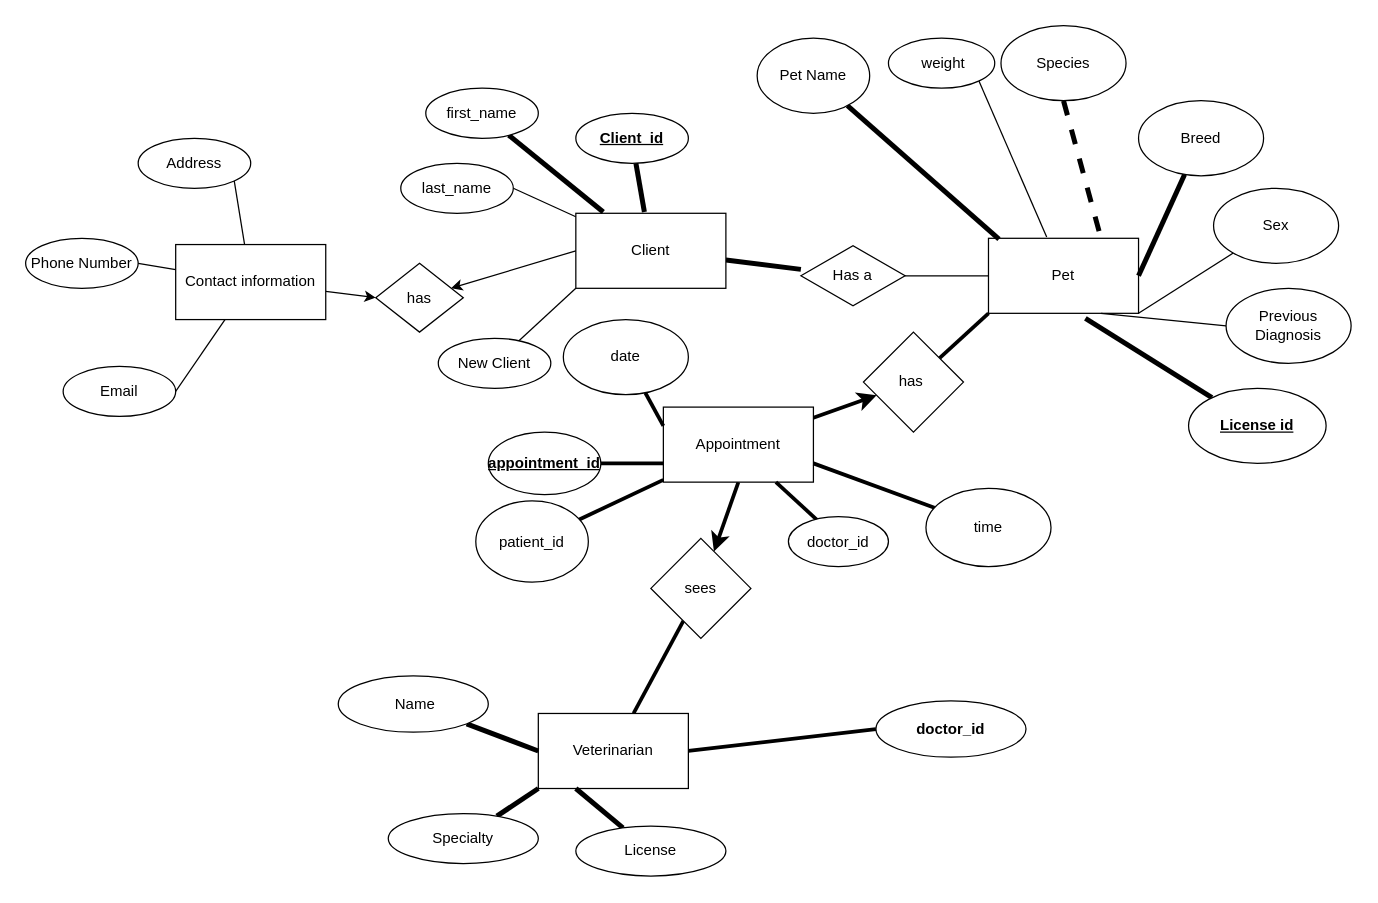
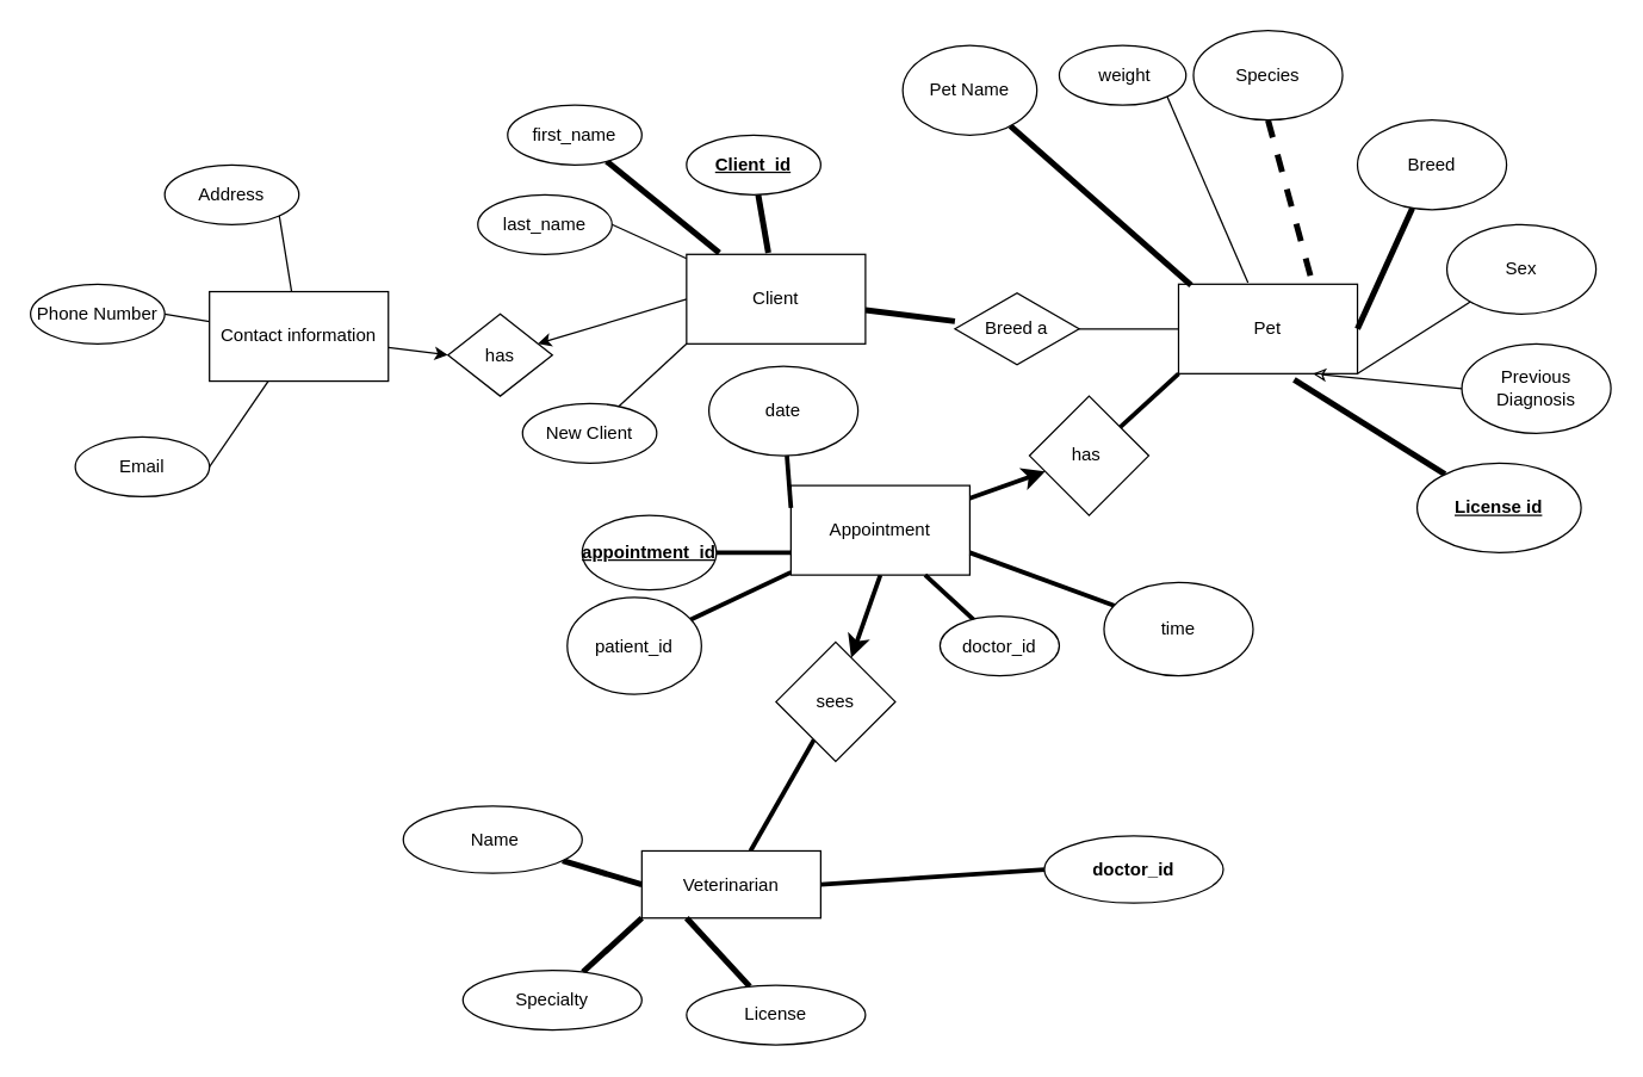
  <mxCell id="0" />
  <mxCell id="1" parent="0" />
  <mxCell id="2" style="edgeStyle=none;html=1;endArrow=none;endFill=0;strokeWidth=4;startArrow=none;startFill=0;" parent="1" source="4" target="6" edge="1"><mxGeometry relative="1" as="geometry" /></mxCell>
  <mxCell id="3" style="edgeStyle=none;html=1;entryX=1;entryY=0.5;entryDx=0;entryDy=0;startArrow=none;startFill=0;endArrow=none;endFill=0;strokeWidth=1;" parent="1" source="4" target="46" edge="1"><mxGeometry relative="1" as="geometry" /></mxCell>
  <mxCell id="4" value="Client" style="rounded=0;whiteSpace=wrap;html=1;" parent="1" vertex="1"><mxGeometry x="460" y="170" width="120" height="60" as="geometry" /></mxCell>
  <mxCell id="5" style="edgeStyle=none;html=1;entryX=0;entryY=0.5;entryDx=0;entryDy=0;fontFamily=Helvetica;fontSize=12;fontColor=default;startArrow=none;startFill=0;endArrow=none;endFill=0;targetPerimeterSpacing=1;strokeWidth=1;" parent="1" source="6" target="7" edge="1"><mxGeometry relative="1" as="geometry" /></mxCell>
- <mxCell id="6" value="Has a" style="html=1;whiteSpace=wrap;aspect=fixed;shape=isoRectangle;" parent="1" vertex="1"><mxGeometry x="640" y="195" width="83.33" height="50" as="geometry" /></mxCell>
+ <mxCell id="6" value="Breed a" style="html=1;whiteSpace=wrap;aspect=fixed;shape=isoRectangle;" parent="1" vertex="1"><mxGeometry x="640" y="195" width="83.33" height="50" as="geometry" /></mxCell>
  <mxCell id="7" value="Pet" style="rounded=0;whiteSpace=wrap;html=1;" parent="1" vertex="1"><mxGeometry x="790" y="190" width="120" height="60" as="geometry" /></mxCell>
  <mxCell id="8" style="edgeStyle=none;html=1;fontFamily=Helvetica;fontSize=12;fontColor=default;endArrow=none;endFill=0;targetPerimeterSpacing=1;strokeWidth=4;" parent="1" source="9" target="4" edge="1"><mxGeometry relative="1" as="geometry" /></mxCell>
  <mxCell id="9" value="first_name" style="ellipse;whiteSpace=wrap;html=1;rotation=0;" parent="1" vertex="1"><mxGeometry x="340" y="70" width="90" height="40" as="geometry" /></mxCell>
  <mxCell id="10" style="edgeStyle=none;html=1;fontFamily=Helvetica;fontSize=12;fontColor=default;endArrow=none;endFill=0;targetPerimeterSpacing=1;strokeWidth=4;" parent="1" source="11" target="4" edge="1"><mxGeometry relative="1" as="geometry" /></mxCell>
  <mxCell id="11" value="&lt;u&gt;&lt;b&gt;Client_id&lt;/b&gt;&lt;/u&gt;" style="ellipse;whiteSpace=wrap;html=1;rotation=0;" parent="1" vertex="1"><mxGeometry x="460" y="90" width="90" height="40" as="geometry" /></mxCell>
  <mxCell id="12" value="Address" style="ellipse;whiteSpace=wrap;html=1;rotation=0;" parent="1" vertex="1"><mxGeometry x="110" y="110" width="90" height="40" as="geometry" /></mxCell>
  <mxCell id="13" style="edgeStyle=none;html=1;entryX=0;entryY=1;entryDx=0;entryDy=0;startArrow=none;startFill=0;endArrow=none;endFill=0;strokeWidth=1;" parent="1" source="14" target="4" edge="1"><mxGeometry relative="1" as="geometry" /></mxCell>
  <mxCell id="14" value="New Client" style="ellipse;whiteSpace=wrap;html=1;rotation=0;" parent="1" vertex="1"><mxGeometry x="350" y="270" width="90" height="40" as="geometry" /></mxCell>
  <mxCell id="15" value="Phone Number" style="ellipse;whiteSpace=wrap;html=1;rotation=0;" parent="1" vertex="1"><mxGeometry x="20" y="190" width="90" height="40" as="geometry" /></mxCell>
  <mxCell id="16" style="edgeStyle=none;html=1;entryX=0.646;entryY=1.067;entryDx=0;entryDy=0;entryPerimeter=0;fontFamily=Helvetica;fontSize=12;fontColor=default;endArrow=none;endFill=0;targetPerimeterSpacing=1;strokeWidth=4;" parent="1" source="17" target="7" edge="1"><mxGeometry relative="1" as="geometry" /></mxCell>
  <mxCell id="17" value="&lt;u&gt;&lt;b&gt;License id&lt;/b&gt;&lt;/u&gt;" style="ellipse;whiteSpace=wrap;html=1;" parent="1" vertex="1"><mxGeometry x="950" y="310" width="110" height="60" as="geometry" /></mxCell>
  <mxCell id="18" style="edgeStyle=none;html=1;entryX=0.07;entryY=0.011;entryDx=0;entryDy=0;entryPerimeter=0;fontFamily=Helvetica;fontSize=12;fontColor=default;endArrow=none;endFill=0;targetPerimeterSpacing=1;strokeWidth=4;" parent="1" source="19" target="7" edge="1"><mxGeometry relative="1" as="geometry" /></mxCell>
  <mxCell id="19" value="Pet Name" style="ellipse;whiteSpace=wrap;html=1;" parent="1" vertex="1"><mxGeometry x="605" y="30" width="90" height="60" as="geometry" /></mxCell>
  <mxCell id="20" style="edgeStyle=none;html=1;entryX=1;entryY=0.5;entryDx=0;entryDy=0;fontFamily=Helvetica;fontSize=12;fontColor=default;endArrow=none;endFill=0;targetPerimeterSpacing=1;strokeWidth=4;" parent="1" source="21" target="7" edge="1"><mxGeometry relative="1" as="geometry" /></mxCell>
  <mxCell id="21" value="Breed" style="ellipse;whiteSpace=wrap;html=1;" parent="1" vertex="1"><mxGeometry x="910" y="80" width="100" height="60" as="geometry" /></mxCell>
  <mxCell id="22" style="edgeStyle=none;html=1;entryX=1;entryY=1;entryDx=0;entryDy=0;fontFamily=Helvetica;fontSize=12;fontColor=default;endArrow=none;endFill=0;targetPerimeterSpacing=1;strokeWidth=1;" parent="1" source="23" target="7" edge="1"><mxGeometry relative="1" as="geometry" /></mxCell>
  <mxCell id="23" value="Sex" style="ellipse;whiteSpace=wrap;html=1;" parent="1" vertex="1"><mxGeometry x="970" y="150" width="100" height="60" as="geometry" /></mxCell>
- <mxCell id="24" style="edgeStyle=none;html=1;exitX=0;exitY=0.5;exitDx=0;exitDy=0;entryX=0.75;entryY=1;entryDx=0;entryDy=0;fontFamily=Helvetica;fontSize=12;fontColor=default;endArrow=none;endFill=0;targetPerimeterSpacing=1;strokeWidth=1;" parent="1" source="25" target="7" edge="1"><mxGeometry relative="1" as="geometry" /></mxCell>
+ <mxCell id="24" style="edgeStyle=none;html=1;exitX=0;exitY=0.5;exitDx=0;exitDy=0;entryX=0.75;entryY=1;entryDx=0;entryDy=0;fontFamily=Helvetica;fontSize=12;fontColor=default;endArrow=classic;endFill=0;targetPerimeterSpacing=1;strokeWidth=1;" parent="1" source="25" target="7" edge="1"><mxGeometry relative="1" as="geometry" /></mxCell>
  <mxCell id="25" value="Previous Diagnosis" style="ellipse;whiteSpace=wrap;html=1;" parent="1" vertex="1"><mxGeometry x="980" y="230" width="100" height="60" as="geometry" /></mxCell>
  <mxCell id="26" style="edgeStyle=none;html=1;exitX=0.5;exitY=1;exitDx=0;exitDy=0;entryX=0.75;entryY=0;entryDx=0;entryDy=0;fontFamily=Helvetica;fontSize=12;fontColor=default;endArrow=none;endFill=0;targetPerimeterSpacing=1;strokeWidth=4;dashed=1;" parent="1" source="27" target="7" edge="1"><mxGeometry relative="1" as="geometry" /></mxCell>
  <mxCell id="27" value="Species" style="ellipse;whiteSpace=wrap;html=1;" parent="1" vertex="1"><mxGeometry x="800" y="20" width="100" height="60" as="geometry" /></mxCell>
  <mxCell id="28" style="edgeStyle=none;html=1;startArrow=none;startFill=0;endArrow=none;endFill=0;strokeWidth=3;" parent="1" source="30" target="52" edge="1"><mxGeometry relative="1" as="geometry" /></mxCell>
  <mxCell id="29" style="edgeStyle=none;html=1;exitX=1;exitY=0.5;exitDx=0;exitDy=0;entryX=0;entryY=0.5;entryDx=0;entryDy=0;startArrow=none;startFill=0;endArrow=none;endFill=0;strokeWidth=3;" parent="1" source="30" target="31" edge="1"><mxGeometry relative="1" as="geometry" /></mxCell>
- <mxCell id="30" value="Veterinarian" style="rounded=0;whiteSpace=wrap;html=1;" parent="1" vertex="1"><mxGeometry x="430" y="570" width="120" height="60" as="geometry" /></mxCell>
+ <mxCell id="30" value="Veterinarian" style="rounded=0;whiteSpace=wrap;html=1;" parent="1" vertex="1"><mxGeometry x="430" y="570" width="120" height="45" as="geometry" /></mxCell>
  <mxCell id="31" value="&lt;b&gt;doctor_id&lt;/b&gt;" style="ellipse;whiteSpace=wrap;html=1;" parent="1" vertex="1"><mxGeometry x="700" y="560" width="120" height="45" as="geometry" /></mxCell>
  <mxCell id="32" style="edgeStyle=none;html=1;entryX=0;entryY=0.5;entryDx=0;entryDy=0;startArrow=none;startFill=0;endArrow=none;endFill=0;strokeWidth=4;" parent="1" source="33" target="30" edge="1"><mxGeometry relative="1" as="geometry" /></mxCell>
  <mxCell id="33" value="&amp;nbsp;Name" style="ellipse;whiteSpace=wrap;html=1;" parent="1" vertex="1"><mxGeometry x="270" y="540" width="120" height="45" as="geometry" /></mxCell>
  <mxCell id="34" style="edgeStyle=none;html=1;entryX=0.25;entryY=1;entryDx=0;entryDy=0;startArrow=none;startFill=0;endArrow=none;endFill=0;strokeWidth=4;" parent="1" source="35" target="30" edge="1"><mxGeometry relative="1" as="geometry" /></mxCell>
  <mxCell id="35" value="License" style="ellipse;whiteSpace=wrap;html=1;" parent="1" vertex="1"><mxGeometry x="460" y="660" width="120" height="40" as="geometry" /></mxCell>
  <mxCell id="36" style="edgeStyle=none;html=1;entryX=0;entryY=1;entryDx=0;entryDy=0;startArrow=none;startFill=0;endArrow=none;endFill=0;strokeWidth=4;" parent="1" source="37" target="30" edge="1"><mxGeometry relative="1" as="geometry" /></mxCell>
  <mxCell id="37" value="Specialty" style="ellipse;whiteSpace=wrap;html=1;" parent="1" vertex="1"><mxGeometry x="310" y="650" width="120" height="40" as="geometry" /></mxCell>
  <mxCell id="38" style="edgeStyle=none;html=1;exitX=1;exitY=1;exitDx=0;exitDy=0;fontFamily=Helvetica;fontSize=12;fontColor=default;endArrow=none;endFill=0;targetPerimeterSpacing=1;strokeWidth=1;" parent="1" source="39" target="7" edge="1"><mxGeometry relative="1" as="geometry" /></mxCell>
  <mxCell id="39" value="&amp;nbsp;weight" style="ellipse;whiteSpace=wrap;html=1;fontFamily=Helvetica;fontSize=12;fontColor=default;strokeColor=default;fillColor=default;" parent="1" vertex="1"><mxGeometry x="710" y="30" width="85" height="40" as="geometry" /></mxCell>
  <mxCell id="40" value="Email" style="ellipse;whiteSpace=wrap;html=1;rotation=0;" parent="1" vertex="1"><mxGeometry x="50" y="292.5" width="90" height="40" as="geometry" /></mxCell>
  <mxCell id="41" style="edgeStyle=none;html=1;entryX=1;entryY=1;entryDx=0;entryDy=0;startArrow=none;startFill=0;endArrow=none;endFill=0;strokeWidth=1;" parent="1" source="45" target="12" edge="1"><mxGeometry relative="1" as="geometry" /></mxCell>
  <mxCell id="42" style="edgeStyle=none;html=1;entryX=1;entryY=0.5;entryDx=0;entryDy=0;startArrow=none;startFill=0;endArrow=none;endFill=0;strokeWidth=1;" parent="1" source="45" target="15" edge="1"><mxGeometry relative="1" as="geometry" /></mxCell>
  <mxCell id="43" style="edgeStyle=none;html=1;entryX=1;entryY=0.5;entryDx=0;entryDy=0;startArrow=none;startFill=0;endArrow=none;endFill=0;strokeWidth=1;" parent="1" source="45" target="40" edge="1"><mxGeometry relative="1" as="geometry" /></mxCell>
  <mxCell id="44" style="edgeStyle=none;html=1;entryX=0;entryY=0.5;entryDx=0;entryDy=0;startArrow=none;startFill=0;endArrow=classic;endFill=1;strokeWidth=1;" parent="1" source="45" target="48" edge="1"><mxGeometry relative="1" as="geometry" /></mxCell>
  <mxCell id="45" value="Contact information" style="rounded=0;whiteSpace=wrap;html=1;" parent="1" vertex="1"><mxGeometry x="140" y="195" width="120" height="60" as="geometry" /></mxCell>
  <mxCell id="46" value="last_name" style="ellipse;whiteSpace=wrap;html=1;rotation=0;" parent="1" vertex="1"><mxGeometry x="320" y="130" width="90" height="40" as="geometry" /></mxCell>
  <mxCell id="47" style="edgeStyle=none;html=1;entryX=0;entryY=0.5;entryDx=0;entryDy=0;startArrow=classic;startFill=1;endArrow=none;endFill=0;strokeWidth=1;" parent="1" source="48" target="4" edge="1"><mxGeometry relative="1" as="geometry" /></mxCell>
  <mxCell id="48" value="has" style="rhombus;whiteSpace=wrap;html=1;" parent="1" vertex="1"><mxGeometry x="300" y="210" width="70" height="55" as="geometry" /></mxCell>
  <mxCell id="49" style="edgeStyle=none;html=1;startArrow=none;startFill=0;endArrow=classic;endFill=1;strokeWidth=3;" parent="1" source="51" target="54" edge="1"><mxGeometry relative="1" as="geometry" /></mxCell>
  <mxCell id="50" style="edgeStyle=none;html=1;exitX=0.5;exitY=1;exitDx=0;exitDy=0;startArrow=none;startFill=0;endArrow=classic;endFill=1;strokeWidth=3;" parent="1" source="51" target="52" edge="1"><mxGeometry relative="1" as="geometry" /></mxCell>
  <mxCell id="51" value="Appointment" style="rounded=0;whiteSpace=wrap;html=1;" parent="1" vertex="1"><mxGeometry x="530" y="325" width="120" height="60" as="geometry" /></mxCell>
  <mxCell id="52" value="sees" style="rhombus;whiteSpace=wrap;html=1;" parent="1" vertex="1"><mxGeometry x="520" y="430" width="80" height="80" as="geometry" /></mxCell>
  <mxCell id="53" style="edgeStyle=none;html=1;entryX=0;entryY=1;entryDx=0;entryDy=0;startArrow=none;startFill=0;endArrow=none;endFill=0;strokeWidth=3;" parent="1" source="54" target="7" edge="1"><mxGeometry relative="1" as="geometry" /></mxCell>
  <mxCell id="54" value="has&amp;nbsp;" style="rhombus;whiteSpace=wrap;html=1;" parent="1" vertex="1"><mxGeometry x="690" y="265" width="80" height="80" as="geometry" /></mxCell>
  <mxCell id="55" style="edgeStyle=none;html=1;entryX=0;entryY=0.75;entryDx=0;entryDy=0;startArrow=none;startFill=0;endArrow=none;endFill=0;strokeWidth=3;" parent="1" source="56" target="51" edge="1"><mxGeometry relative="1" as="geometry" /></mxCell>
  <mxCell id="56" value="&lt;b&gt;&lt;u&gt;appointment_id&lt;/u&gt;&lt;/b&gt;" style="ellipse;whiteSpace=wrap;html=1;" parent="1" vertex="1"><mxGeometry x="390" y="345" width="90" height="50" as="geometry" /></mxCell>
  <mxCell id="57" style="edgeStyle=none;html=1;startArrow=none;startFill=0;endArrow=none;endFill=0;strokeWidth=3;" parent="1" source="58" target="51" edge="1"><mxGeometry relative="1" as="geometry" /></mxCell>
  <mxCell id="58" value="patient_id" style="ellipse;whiteSpace=wrap;html=1;" parent="1" vertex="1"><mxGeometry x="380" y="400" width="90" height="65" as="geometry" /></mxCell>
  <mxCell id="59" style="edgeStyle=none;html=1;entryX=0.75;entryY=1;entryDx=0;entryDy=0;startArrow=none;startFill=0;endArrow=none;endFill=0;strokeWidth=3;" parent="1" target="51" edge="1"><mxGeometry relative="1" as="geometry"><mxPoint x="658.23" y="420.117" as="sourcePoint" /></mxGeometry></mxCell>
  <mxCell id="60" value="doctor_id" style="ellipse;whiteSpace=wrap;html=1;" parent="1" vertex="1"><mxGeometry x="630" y="412.5" width="80" height="40" as="geometry" /></mxCell>
  <mxCell id="61" style="edgeStyle=none;html=1;entryX=0;entryY=0.25;entryDx=0;entryDy=0;startArrow=none;startFill=0;endArrow=none;endFill=0;strokeWidth=3;" parent="1" source="62" target="51" edge="1"><mxGeometry relative="1" as="geometry" /></mxCell>
- <mxCell id="62" value="date" style="ellipse;whiteSpace=wrap;html=1;" parent="1" vertex="1"><mxGeometry x="450" y="255" width="100" height="60" as="geometry" /></mxCell>
+ <mxCell id="62" value="date" style="ellipse;whiteSpace=wrap;html=1;" parent="1" vertex="1"><mxGeometry x="475" y="245" width="100" height="60" as="geometry" /></mxCell>
  <mxCell id="63" style="edgeStyle=none;html=1;entryX=1;entryY=0.75;entryDx=0;entryDy=0;startArrow=none;startFill=0;endArrow=none;endFill=0;strokeWidth=3;" parent="1" source="64" target="51" edge="1"><mxGeometry relative="1" as="geometry" /></mxCell>
  <mxCell id="64" value="time" style="ellipse;whiteSpace=wrap;html=1;" parent="1" vertex="1"><mxGeometry x="740" y="390" width="100" height="62.5" as="geometry" /></mxCell>
